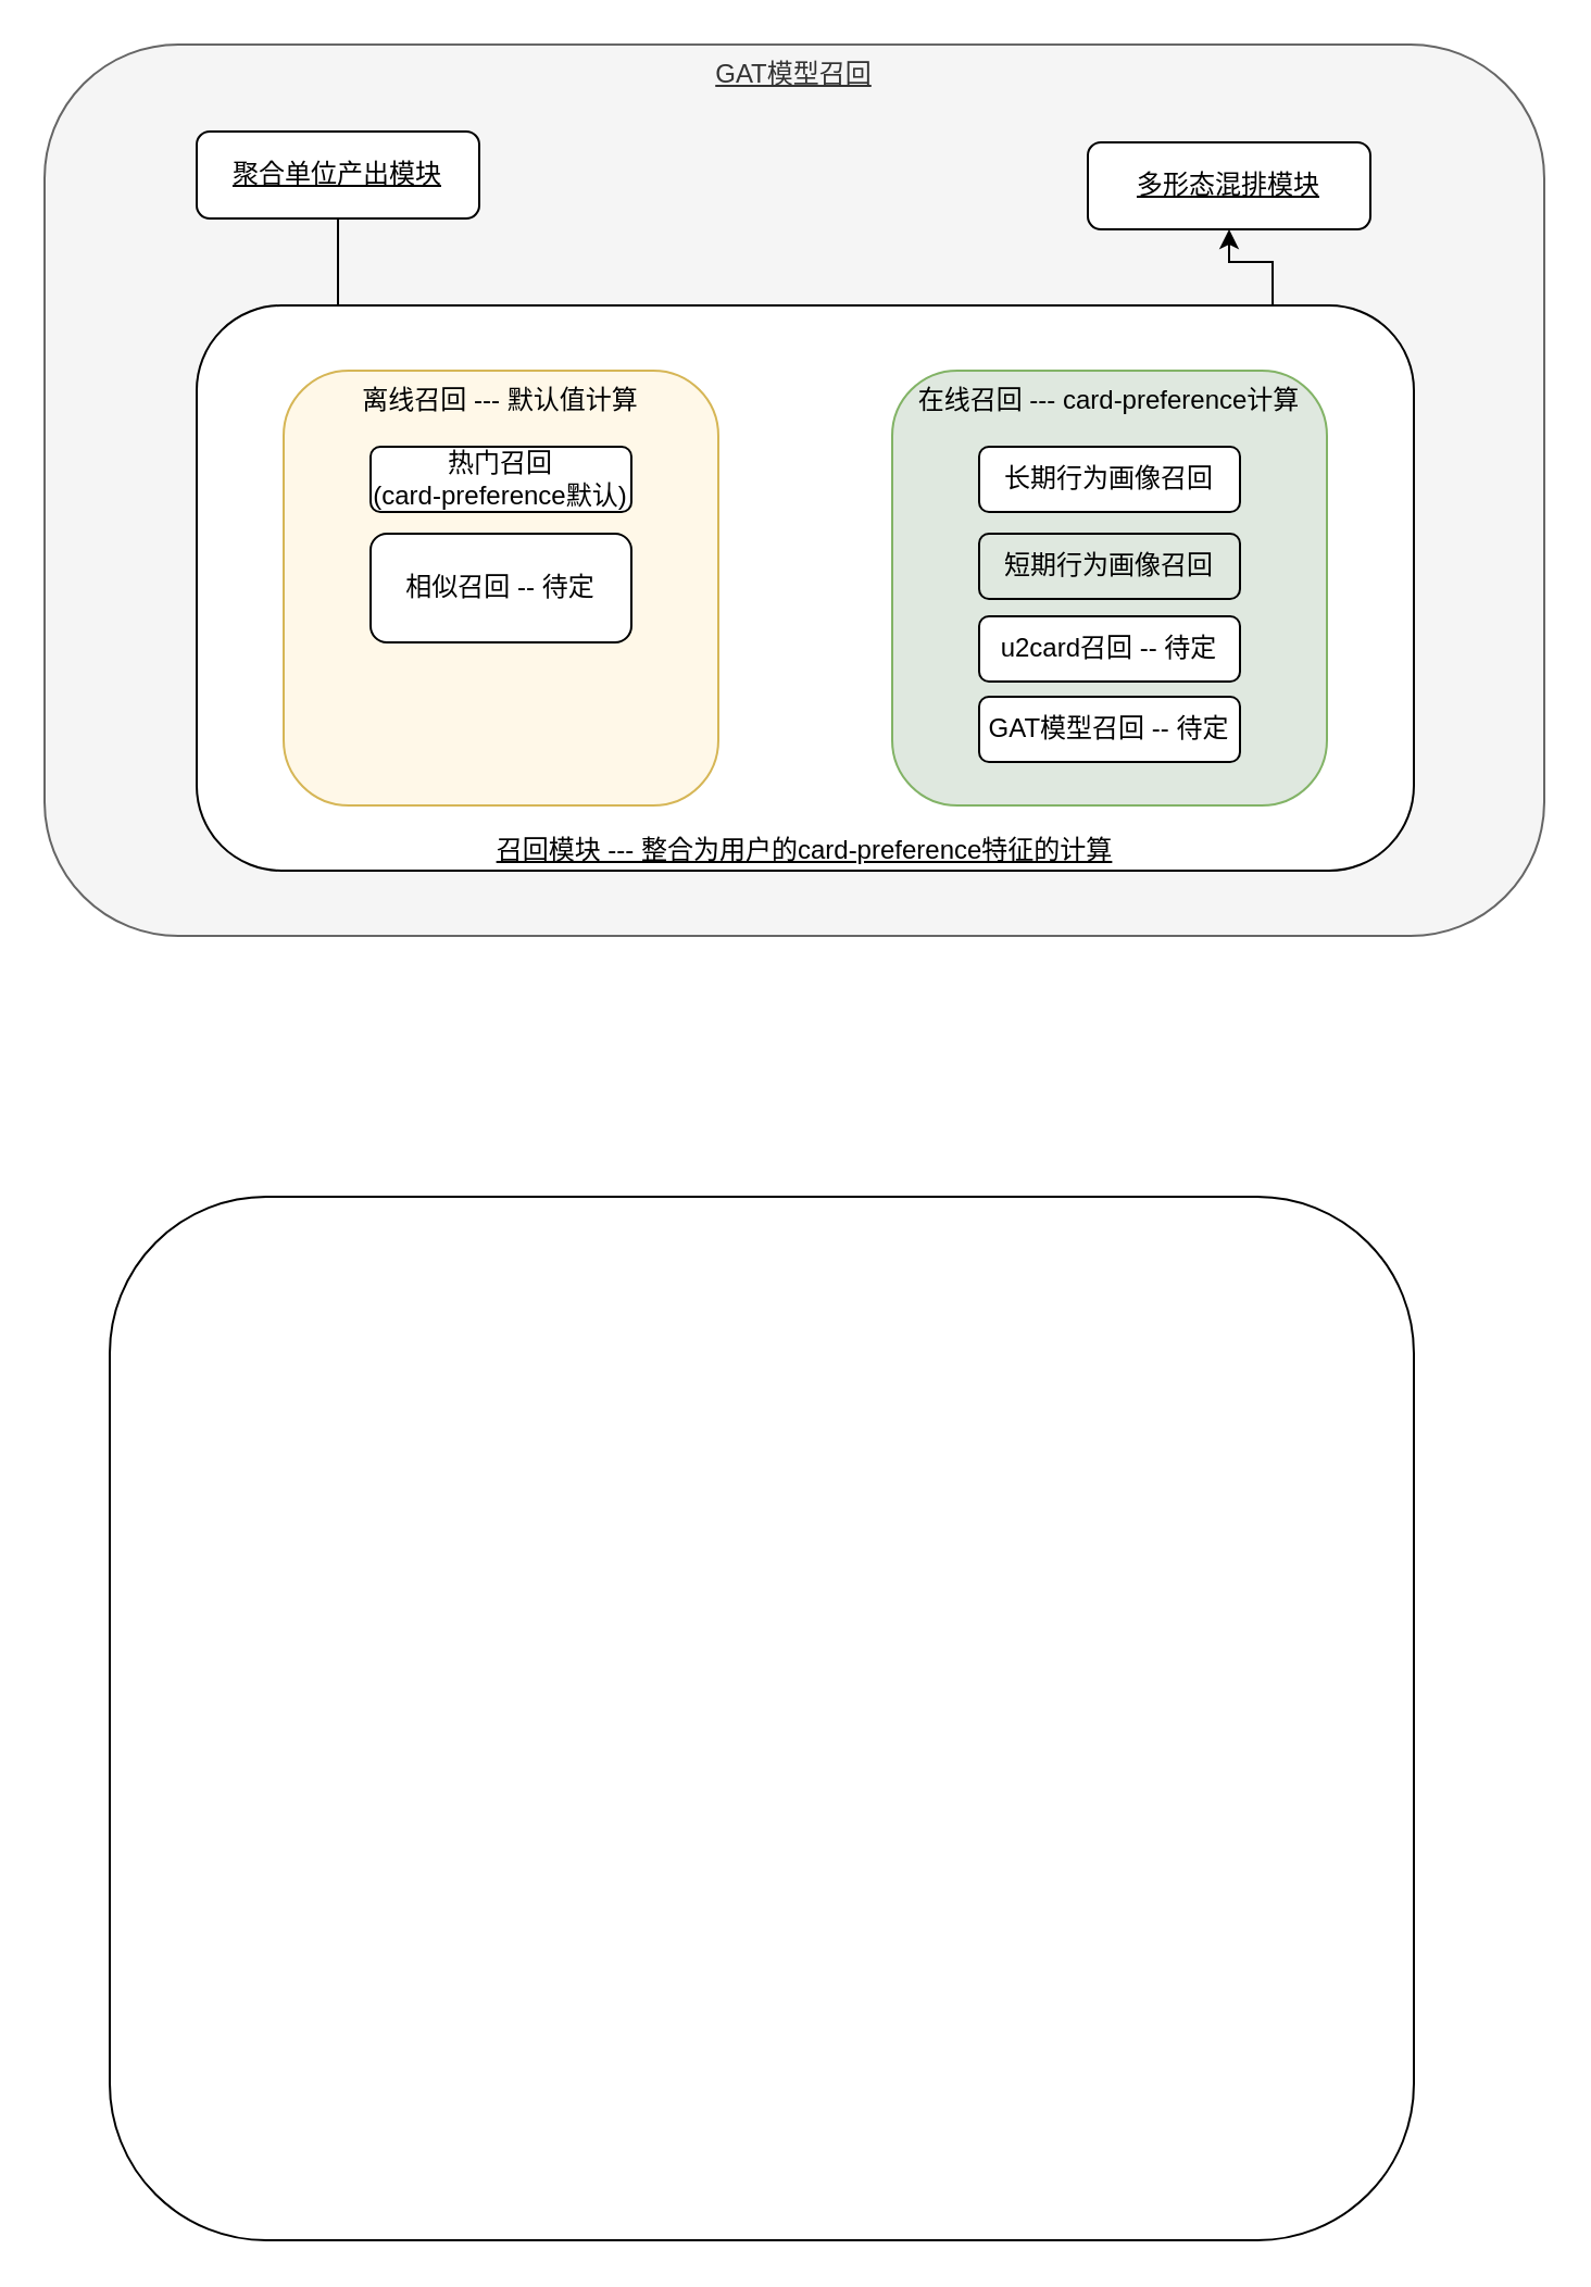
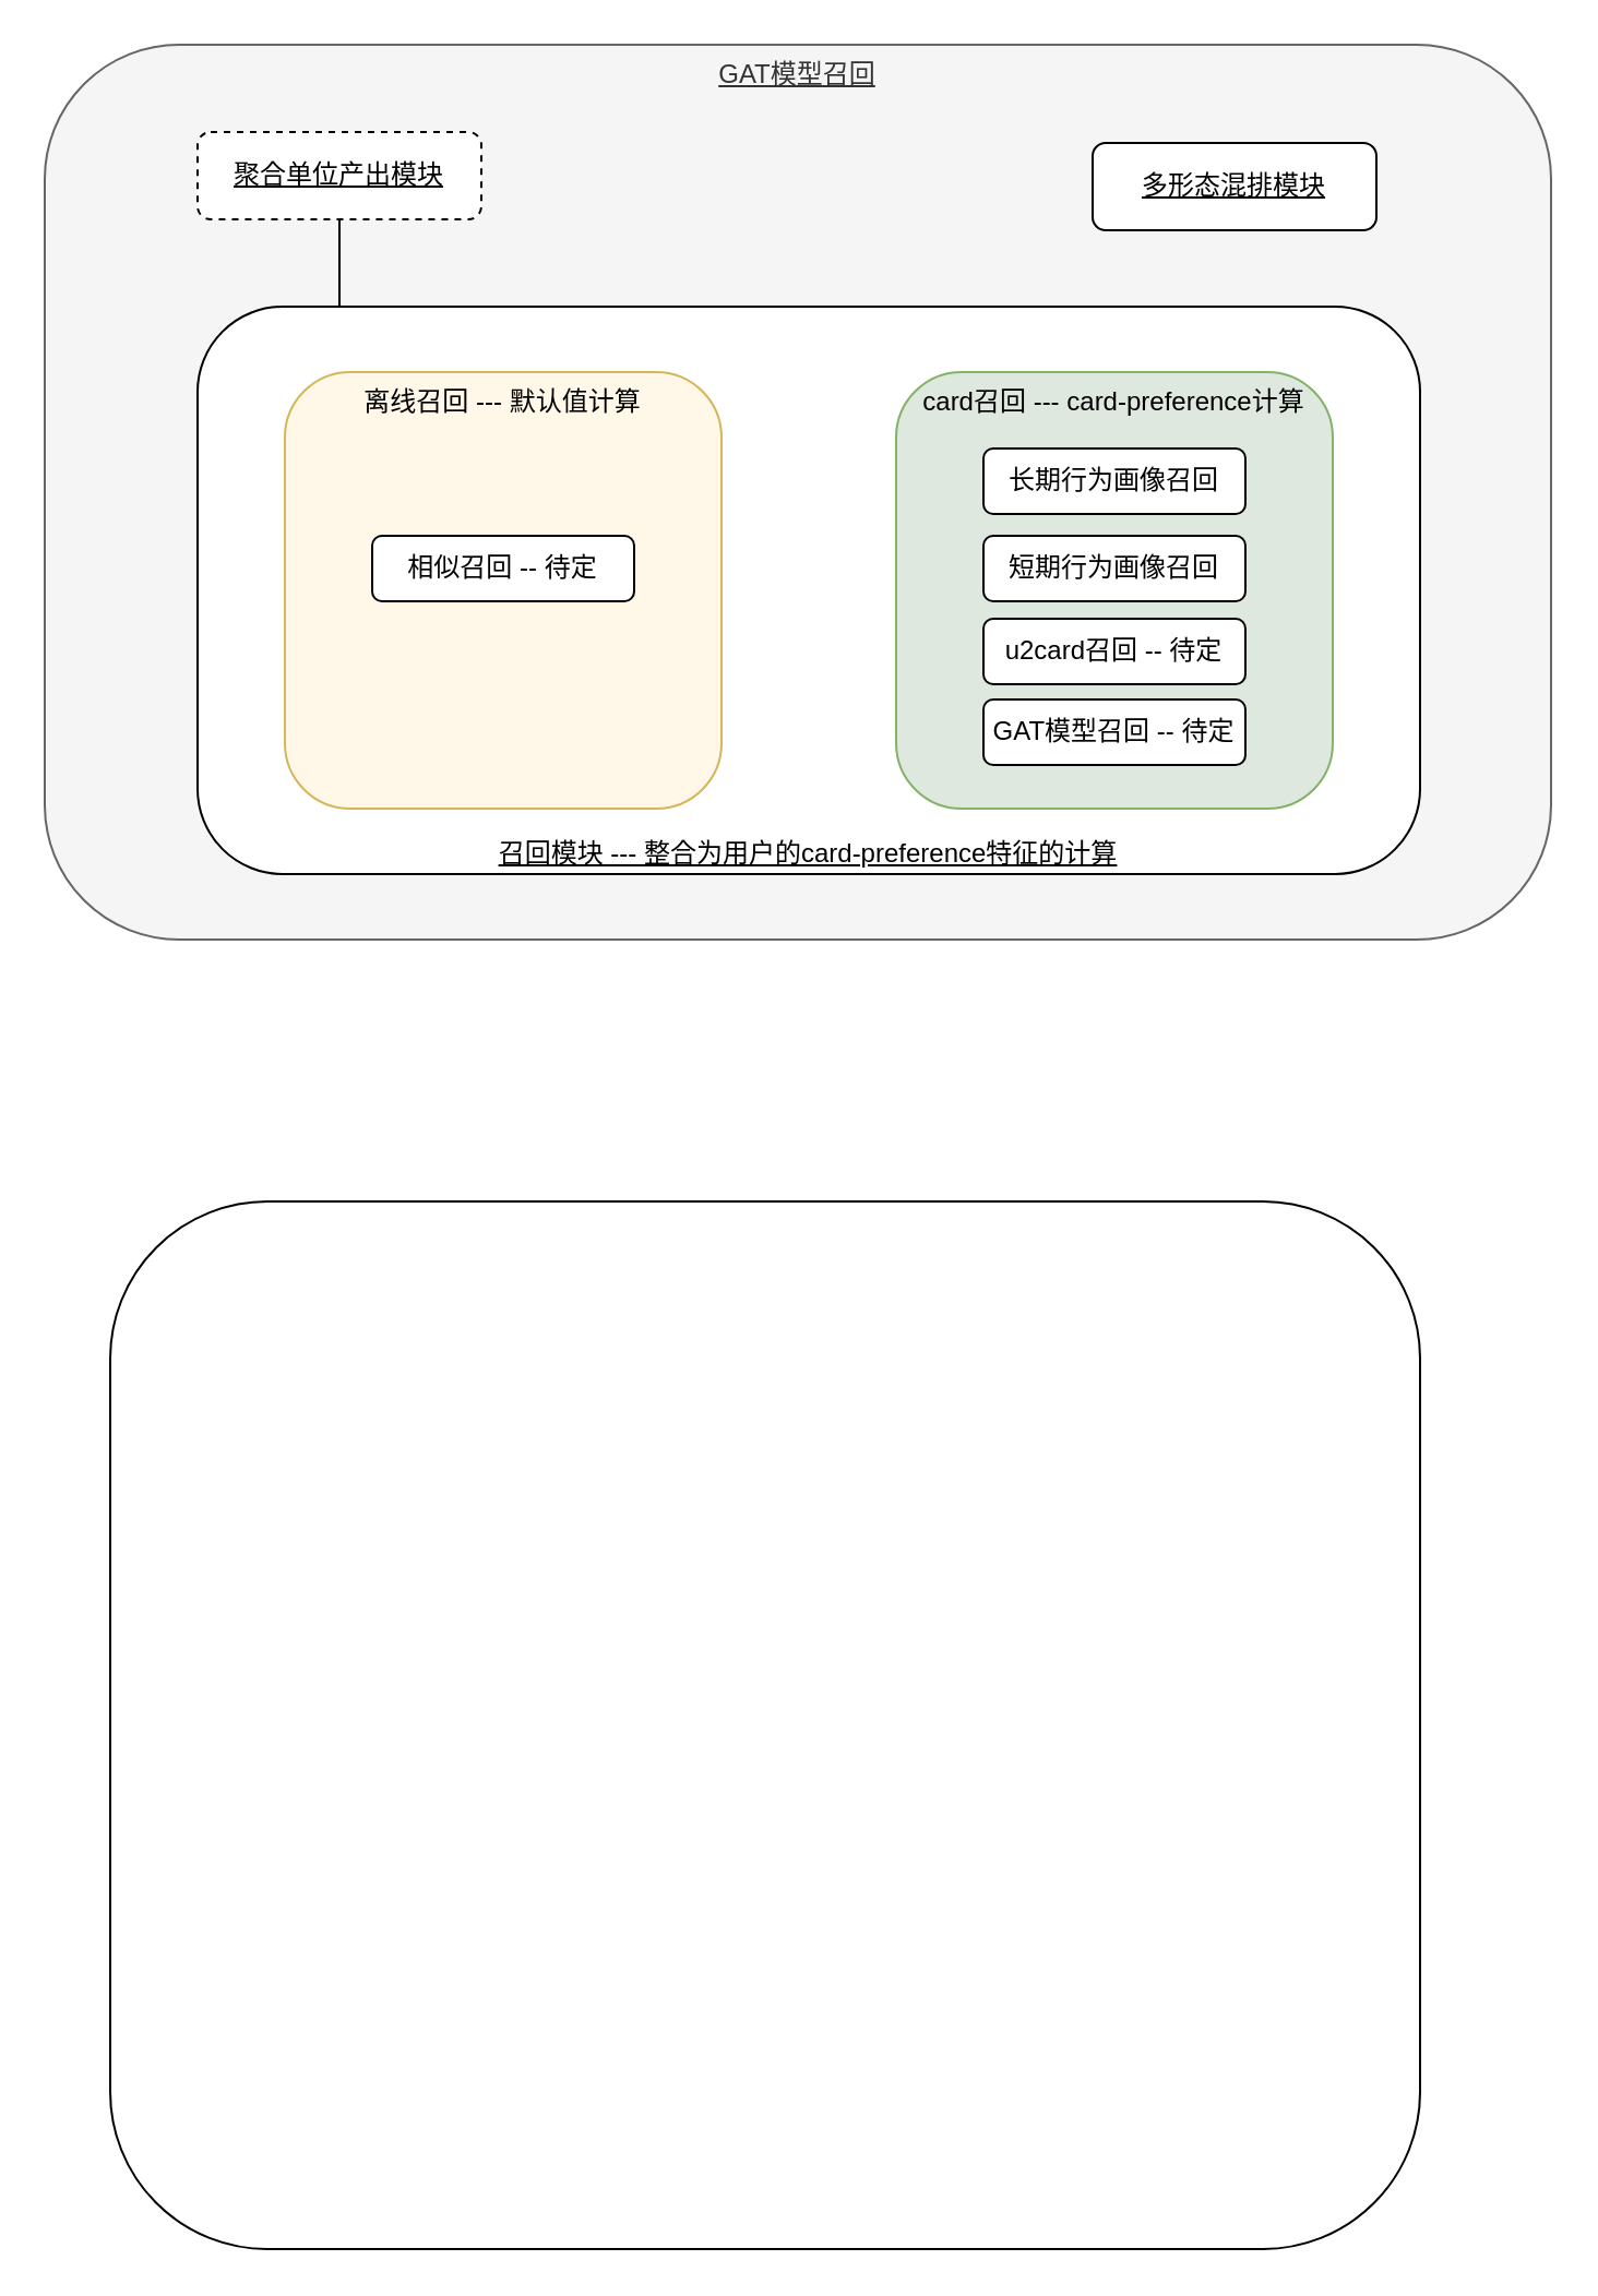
  <mxCell id="0" />
  <mxCell id="1" parent="0" />
  <mxCell id="2" value="GAT模型召回" style="rounded=1;whiteSpace=wrap;html=1;verticalAlign=top;fontStyle=4;fillColor=#f5f5f5;strokeColor=#666666;fontColor=#333333;" parent="1" vertex="1"><mxGeometry x="20" y="20" width="690" height="410" as="geometry" /></mxCell>
  <mxCell id="3" style="edgeStyle=orthogonalEdgeStyle;rounded=0;orthogonalLoop=1;jettySize=auto;html=1;exitX=0.5;exitY=1;exitDx=0;exitDy=0;" parent="1" source="4" target="12" edge="1"><mxGeometry relative="1" as="geometry" /></mxCell>
- <mxCell id="4" value="聚合单位产出模块" style="rounded=1;whiteSpace=wrap;html=1;verticalAlign=middle;fontStyle=4" parent="1" vertex="1"><mxGeometry x="90" y="60" width="130" height="40" as="geometry" /></mxCell>
+ <mxCell id="4" value="聚合单位产出模块" style="rounded=1;whiteSpace=wrap;html=1;verticalAlign=middle;fontStyle=4;dashed=1;" parent="1" vertex="1"><mxGeometry x="90" y="60" width="130" height="40" as="geometry" /></mxCell>
  <mxCell id="5" value="多形态混排模块" style="rounded=1;whiteSpace=wrap;html=1;verticalAlign=middle;fontStyle=4" parent="1" vertex="1"><mxGeometry x="500" y="65" width="130" height="40" as="geometry" /></mxCell>
- <mxCell id="6" style="edgeStyle=orthogonalEdgeStyle;rounded=0;orthogonalLoop=1;jettySize=auto;html=1;entryX=0.5;entryY=1;entryDx=0;entryDy=0;exitX=0.884;exitY=0.003;exitDx=0;exitDy=0;exitPerimeter=0;" parent="1" source="7" target="5" edge="1"><mxGeometry relative="1" as="geometry" /></mxCell>
  <mxCell id="7" value="召回模块 --- 整合为用户的card-preference特征的计算" style="rounded=1;whiteSpace=wrap;html=1;verticalAlign=bottom;fontStyle=4" parent="1" vertex="1"><mxGeometry x="90" y="140" width="560" height="260" as="geometry" /></mxCell>
  <mxCell id="8" value="离线召回 --- 默认值计算" style="rounded=1;whiteSpace=wrap;html=1;verticalAlign=top;strokeColor=#d6b656;fillColor=#FFF8E8;" parent="1" vertex="1"><mxGeometry x="130" y="170" width="200" height="200" as="geometry" /></mxCell>
- <mxCell id="9" value="在线召回 --- card-preference计算" style="rounded=1;whiteSpace=wrap;html=1;verticalAlign=top;strokeColor=#82b366;fillColor=#DFE8DF;" parent="1" vertex="1"><mxGeometry x="410" y="170" width="200" height="200" as="geometry" /></mxCell>
- <mxCell id="10" value="热门召回&lt;br&gt;(card-preference默认)" style="rounded=1;whiteSpace=wrap;html=1;" parent="1" vertex="1"><mxGeometry x="170" y="205" width="120" height="30" as="geometry" /></mxCell>
- <mxCell id="11" value="相似召回 -- 待定" style="rounded=1;whiteSpace=wrap;html=1;" parent="1" vertex="1"><mxGeometry x="170" y="245" width="120" height="50" as="geometry" /></mxCell>
+ <mxCell id="9" value="card召回 --- card-preference计算" style="rounded=1;whiteSpace=wrap;html=1;verticalAlign=top;strokeColor=#82b366;fillColor=#DFE8DF;" parent="1" vertex="1"><mxGeometry x="410" y="170" width="200" height="200" as="geometry" /></mxCell>
+ <mxCell id="11" value="相似召回 -- 待定" style="rounded=1;whiteSpace=wrap;html=1;" parent="1" vertex="1"><mxGeometry x="170" y="245" width="120" height="30" as="geometry" /></mxCell>
  <mxCell id="12" value="长期行为画像召回" style="rounded=1;whiteSpace=wrap;html=1;" parent="1" vertex="1"><mxGeometry x="450" y="205" width="120" height="30" as="geometry" /></mxCell>
- <mxCell id="13" value="短期行为画像召回" style="rounded=1;whiteSpace=wrap;html=1;fillColor=#dfe8df;" parent="1" vertex="1"><mxGeometry x="450" y="245" width="120" height="30" as="geometry" /></mxCell>
+ <mxCell id="13" value="短期行为画像召回" style="rounded=1;whiteSpace=wrap;html=1;" parent="1" vertex="1"><mxGeometry x="450" y="245" width="120" height="30" as="geometry" /></mxCell>
  <mxCell id="14" value="u2card召回 -- 待定" style="rounded=1;whiteSpace=wrap;html=1;" parent="1" vertex="1"><mxGeometry x="450" y="283" width="120" height="30" as="geometry" /></mxCell>
  <mxCell id="15" value="GAT模型召回 -- 待定" style="rounded=1;whiteSpace=wrap;html=1;" parent="1" vertex="1"><mxGeometry x="450" y="320" width="120" height="30" as="geometry" /></mxCell>
  <mxCell id="16" value="" style="rounded=1;whiteSpace=wrap;html=1;" parent="1" vertex="1"><mxGeometry x="50" y="550" width="600" height="480" as="geometry" /></mxCell>
